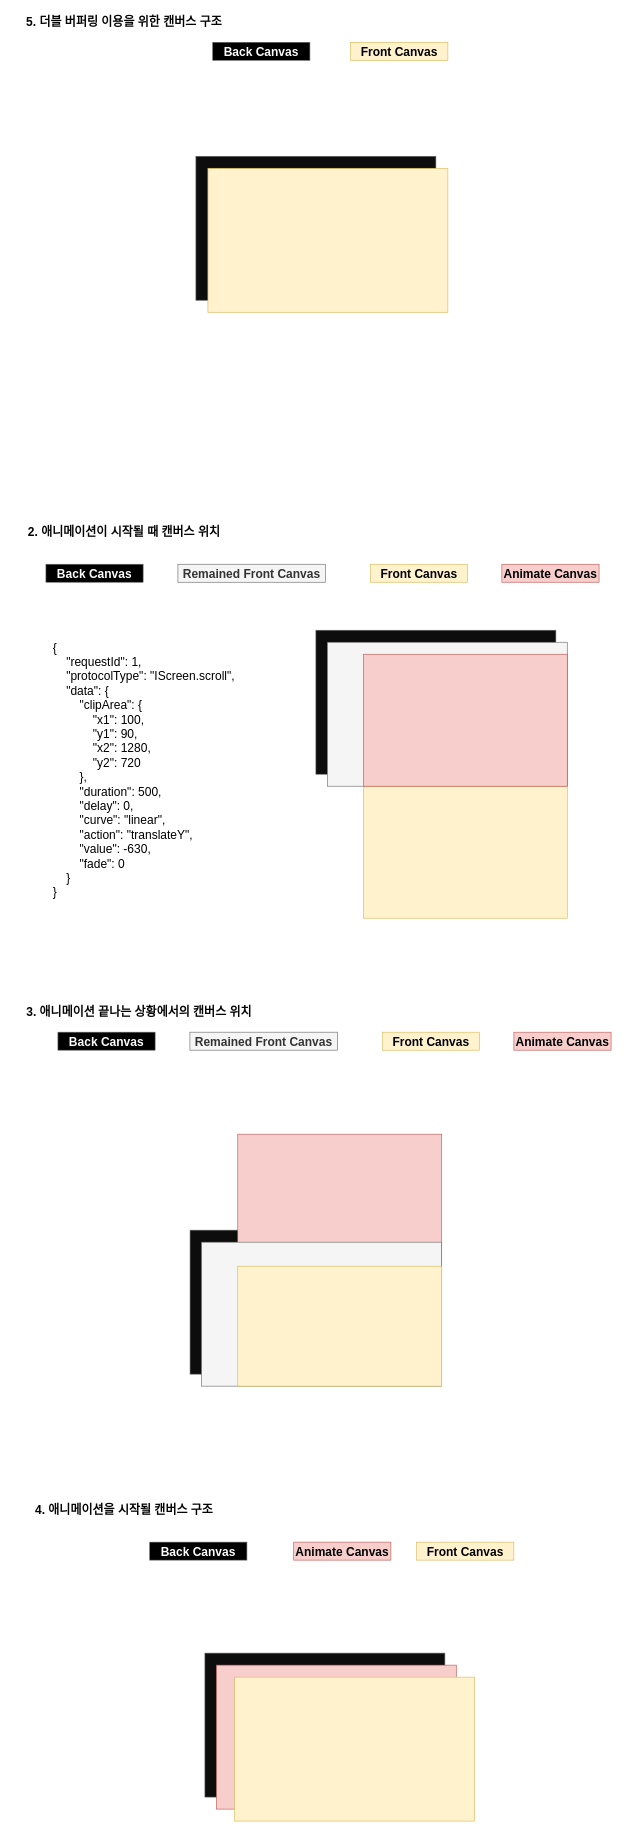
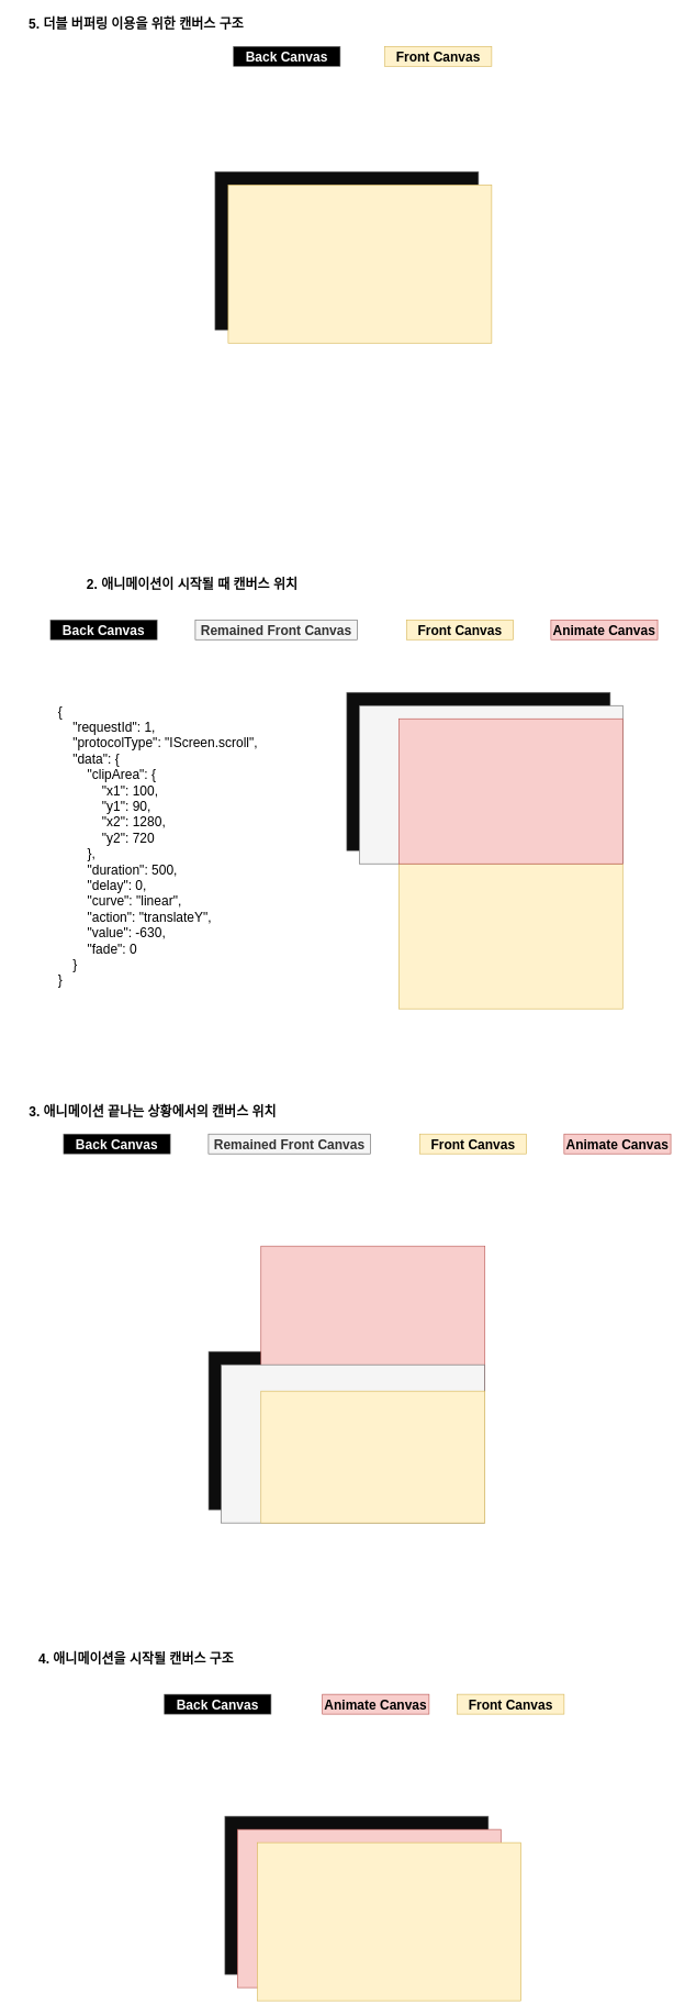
  <mxCell id="0" />
  <mxCell id="1" parent="0" />
  <mxCell id="2" value="" style="rounded=0;whiteSpace=wrap;html=1;strokeColor=#666666;fontColor=#333333;fillColor=#0D0D0D;" parent="1" vertex="1"><mxGeometry x="316.25" y="2050" width="400" height="240" as="geometry" /></mxCell>
  <mxCell id="3" value="" style="rounded=0;whiteSpace=wrap;html=1;fillColor=#f8cecc;strokeColor=#b85450;" parent="1" vertex="1"><mxGeometry x="395.75" y="1890" width="340" height="220" as="geometry" /></mxCell>
  <mxCell id="4" value="" style="rounded=0;whiteSpace=wrap;html=1;strokeColor=#666666;fontColor=#333333;fillColor=#0D0D0D;" parent="1" vertex="1"><mxGeometry x="526" y="1050" width="400" height="240" as="geometry" /></mxCell>
  <mxCell id="5" value="" style="rounded=0;whiteSpace=wrap;html=1;strokeColor=#666666;fontColor=#333333;fillColor=#0D0D0D;" parent="1" vertex="1"><mxGeometry x="326" y="260" width="400" height="240" as="geometry" /></mxCell>
  <mxCell id="6" value="" style="rounded=0;whiteSpace=wrap;html=1;fillColor=#fff2cc;strokeColor=#d6b656;" parent="1" vertex="1"><mxGeometry x="346" y="280" width="400" height="240" as="geometry" /></mxCell>
  <mxCell id="7" value="Back Canvas" style="text;html=1;strokeColor=#666666;align=center;verticalAlign=middle;whiteSpace=wrap;rounded=0;fontStyle=1;fontSize=20;fillColor=#000000;fontColor=#FCFCFC;" parent="1" vertex="1"><mxGeometry x="354" y="70" width="162" height="30" as="geometry" /></mxCell>
  <mxCell id="8" value="Front Canvas" style="text;html=1;strokeColor=#d6b656;fillColor=#fff2cc;align=center;verticalAlign=middle;whiteSpace=wrap;rounded=0;fontStyle=1;fontSize=20;" parent="1" vertex="1"><mxGeometry x="584" y="70" width="162" height="30" as="geometry" /></mxCell>
  <mxCell id="9" value="" style="rounded=0;whiteSpace=wrap;html=1;fillColor=#f5f5f5;strokeColor=#666666;fontColor=#333333;" parent="1" vertex="1"><mxGeometry x="545" y="1070" width="400" height="240" as="geometry" /></mxCell>
  <mxCell id="10" value="" style="rounded=0;whiteSpace=wrap;html=1;fillColor=#fff2cc;strokeColor=#d6b656;" parent="1" vertex="1"><mxGeometry x="605" y="1310" width="340" height="220" as="geometry" /></mxCell>
  <mxCell id="11" value="Remained Front Canvas" style="text;html=1;strokeColor=#666666;fillColor=#f5f5f5;align=center;verticalAlign=middle;whiteSpace=wrap;rounded=0;fontStyle=1;fontSize=20;fontColor=#333333;" parent="1" vertex="1"><mxGeometry x="296" y="940" width="246" height="30" as="geometry" /></mxCell>
  <mxCell id="12" value="Front Canvas" style="text;html=1;strokeColor=#d6b656;fillColor=#fff2cc;align=center;verticalAlign=middle;whiteSpace=wrap;rounded=0;fontStyle=1;fontSize=20;" parent="1" vertex="1"><mxGeometry x="617" y="940" width="162" height="30" as="geometry" /></mxCell>
  <mxCell id="13" value="Animate Canvas" style="text;html=1;strokeColor=#b85450;fillColor=#f8cecc;align=center;verticalAlign=middle;whiteSpace=wrap;rounded=0;fontStyle=1;fontSize=20;" parent="1" vertex="1"><mxGeometry x="836" y="940" width="162" height="30" as="geometry" /></mxCell>
  <mxCell id="14" value="" style="rounded=0;whiteSpace=wrap;html=1;fillColor=#f8cecc;strokeColor=#b85450;" parent="1" vertex="1"><mxGeometry x="605" y="1090" width="340" height="220" as="geometry" /></mxCell>
  <mxCell id="15" value="Back Canvas" style="text;html=1;strokeColor=#666666;align=center;verticalAlign=middle;whiteSpace=wrap;rounded=0;fontStyle=1;fontSize=20;fillColor=#000000;fontColor=#FCFCFC;" parent="1" vertex="1"><mxGeometry x="76" y="940" width="162" height="30" as="geometry" /></mxCell>
  <mxCell id="16" value="Remained Front Canvas" style="text;html=1;strokeColor=#666666;fillColor=#f5f5f5;align=center;verticalAlign=middle;whiteSpace=wrap;rounded=0;fontStyle=1;fontSize=20;fontColor=#333333;" parent="1" vertex="1"><mxGeometry x="316" y="1720" width="246" height="30" as="geometry" /></mxCell>
  <mxCell id="17" value="Front Canvas" style="text;html=1;strokeColor=#d6b656;fillColor=#fff2cc;align=center;verticalAlign=middle;whiteSpace=wrap;rounded=0;fontStyle=1;fontSize=20;" parent="1" vertex="1"><mxGeometry x="637" y="1720" width="162" height="30" as="geometry" /></mxCell>
  <mxCell id="18" value="Animate Canvas" style="text;html=1;strokeColor=#b85450;fillColor=#f8cecc;align=center;verticalAlign=middle;whiteSpace=wrap;rounded=0;fontStyle=1;fontSize=20;" parent="1" vertex="1"><mxGeometry x="856" y="1720" width="162" height="30" as="geometry" /></mxCell>
  <mxCell id="19" value="Back Canvas" style="text;html=1;strokeColor=#666666;align=center;verticalAlign=middle;whiteSpace=wrap;rounded=0;fontStyle=1;fontSize=20;fillColor=#000000;fontColor=#FCFCFC;" parent="1" vertex="1"><mxGeometry x="96" y="1720" width="162" height="30" as="geometry" /></mxCell>
  <mxCell id="20" value="" style="rounded=0;whiteSpace=wrap;html=1;fillColor=#f5f5f5;strokeColor=#666666;fontColor=#333333;" parent="1" vertex="1"><mxGeometry x="335.25" y="2070" width="400" height="240" as="geometry" /></mxCell>
  <mxCell id="21" value="" style="rounded=0;whiteSpace=wrap;html=1;fillColor=#fff2cc;strokeColor=#d6b656;" parent="1" vertex="1"><mxGeometry x="395.75" y="2110" width="340" height="200" as="geometry" /></mxCell>
  <mxCell id="22" value="&lt;font color=&quot;#000000&quot;&gt;{&lt;br&gt;&amp;nbsp; &amp;nbsp; &quot;requestId&quot;: 1,&lt;br&gt;&amp;nbsp; &amp;nbsp; &quot;protocolType&quot;: &quot;IScreen.scroll&quot;,&lt;br&gt;&amp;nbsp; &amp;nbsp; &quot;data&quot;: {&lt;br&gt;&amp;nbsp; &amp;nbsp; &amp;nbsp; &amp;nbsp; &quot;clipArea&quot;: {&lt;br&gt;&amp;nbsp; &amp;nbsp; &amp;nbsp; &amp;nbsp; &amp;nbsp; &amp;nbsp; &quot;x1&quot;: 100,&lt;br&gt;&amp;nbsp; &amp;nbsp; &amp;nbsp; &amp;nbsp; &amp;nbsp; &amp;nbsp; &quot;y1&quot;: 90,&lt;br&gt;&amp;nbsp; &amp;nbsp; &amp;nbsp; &amp;nbsp; &amp;nbsp; &amp;nbsp; &quot;x2&quot;: 1280,&lt;br&gt;&amp;nbsp; &amp;nbsp; &amp;nbsp; &amp;nbsp; &amp;nbsp; &amp;nbsp; &quot;y2&quot;: 720&lt;br&gt;&amp;nbsp; &amp;nbsp; &amp;nbsp; &amp;nbsp; },&lt;br&gt;&amp;nbsp; &amp;nbsp; &amp;nbsp; &amp;nbsp; &quot;duration&quot;: 500,&lt;br&gt;&amp;nbsp; &amp;nbsp; &amp;nbsp; &amp;nbsp; &quot;delay&quot;: 0,&lt;br&gt;&amp;nbsp; &amp;nbsp; &amp;nbsp; &amp;nbsp; &quot;curve&quot;: &quot;linear&quot;,&lt;br&gt;&amp;nbsp; &amp;nbsp; &amp;nbsp; &amp;nbsp; &quot;action&quot;: &quot;translateY&quot;,&lt;br&gt;&amp;nbsp; &amp;nbsp; &amp;nbsp; &amp;nbsp; &quot;value&quot;: -630,&lt;br&gt;&amp;nbsp; &amp;nbsp; &amp;nbsp; &amp;nbsp; &quot;fade&quot;: 0&lt;br&gt;&amp;nbsp; &amp;nbsp; }&lt;br&gt;}&lt;/font&gt;" style="text;whiteSpace=wrap;html=1;fontSize=20;fontColor=#FCFCFC;" parent="1" vertex="1"><mxGeometry x="86" y="1060" width="330" height="450" as="geometry" /></mxCell>
  <mxCell id="23" value="Front Canvas" style="text;html=1;strokeColor=#d6b656;fillColor=#fff2cc;align=center;verticalAlign=middle;whiteSpace=wrap;rounded=0;fontStyle=1;fontSize=20;" parent="1" vertex="1"><mxGeometry x="694" y="2570" width="162" height="30" as="geometry" /></mxCell>
  <mxCell id="24" value="Animate Canvas" style="text;html=1;strokeColor=#b85450;fillColor=#f8cecc;align=center;verticalAlign=middle;whiteSpace=wrap;rounded=0;fontStyle=1;fontSize=20;" parent="1" vertex="1"><mxGeometry x="489" y="2570" width="162" height="30" as="geometry" /></mxCell>
  <mxCell id="25" value="Back Canvas" style="text;html=1;strokeColor=#666666;align=center;verticalAlign=middle;whiteSpace=wrap;rounded=0;fontStyle=1;fontSize=20;fillColor=#000000;fontColor=#FCFCFC;" parent="1" vertex="1"><mxGeometry x="249" y="2570" width="162" height="30" as="geometry" /></mxCell>
  <mxCell id="26" value="" style="rounded=0;whiteSpace=wrap;html=1;strokeColor=#666666;fontColor=#333333;fillColor=#0D0D0D;" parent="1" vertex="1"><mxGeometry x="341" y="2755" width="400" height="240" as="geometry" /></mxCell>
  <mxCell id="27" value="" style="rounded=0;whiteSpace=wrap;html=1;fillColor=#f8cecc;strokeColor=#b85450;" parent="1" vertex="1"><mxGeometry x="360" y="2775" width="400" height="240" as="geometry" /></mxCell>
  <mxCell id="28" value="" style="rounded=0;whiteSpace=wrap;html=1;fillColor=#fff2cc;strokeColor=#d6b656;" parent="1" vertex="1"><mxGeometry x="390.5" y="2795" width="400" height="240" as="geometry" /></mxCell>
  <mxCell id="29" value="5. 더블 버퍼링 이용을 위한 캔버스 구조" style="text;html=1;resizable=0;autosize=1;align=center;verticalAlign=middle;points=[];fillColor=none;strokeColor=none;rounded=0;fontSize=20;fontStyle=1;fontColor=#030303;" parent="1" vertex="1"><mxGeometry x="20.5" y="20" width="370" height="30" as="geometry" /></mxCell>
- <mxCell id="30" value="2. 애니메이션이 시작될 때 캔버스 위치" style="text;html=1;resizable=0;autosize=1;align=center;verticalAlign=middle;points=[];fillColor=none;strokeColor=none;rounded=0;fontSize=20;fontStyle=1;fontColor=#030303;" parent="1" vertex="1"><mxGeometry x="25.5" y="870" width="360" height="30" as="geometry" /></mxCell>
+ <mxCell id="30" value="2. 애니메이션이 시작될 때 캔버스 위치" style="text;html=1;resizable=0;autosize=1;align=center;verticalAlign=middle;points=[];fillColor=none;strokeColor=none;rounded=0;fontSize=20;fontStyle=1;fontColor=#030303;" parent="1" vertex="1"><mxGeometry x="110.5" y="870" width="360" height="30" as="geometry" /></mxCell>
  <mxCell id="31" value="3. 애니메이션 끝나는 상황에서의 캔버스 위치" style="text;html=1;resizable=0;autosize=1;align=center;verticalAlign=middle;points=[];fillColor=none;strokeColor=none;rounded=0;fontSize=20;fontStyle=1;fontColor=#030303;" parent="1" vertex="1"><mxGeometry x="21" y="1670" width="420" height="30" as="geometry" /></mxCell>
  <mxCell id="32" value="4. 애니메이션을 시작될 캔버스 구조" style="text;html=1;resizable=0;autosize=1;align=center;verticalAlign=middle;points=[];fillColor=none;strokeColor=none;rounded=0;fontSize=20;fontStyle=1;fontColor=#030303;" parent="1" vertex="1"><mxGeometry x="30.5" y="2500" width="350" height="30" as="geometry" /></mxCell>
